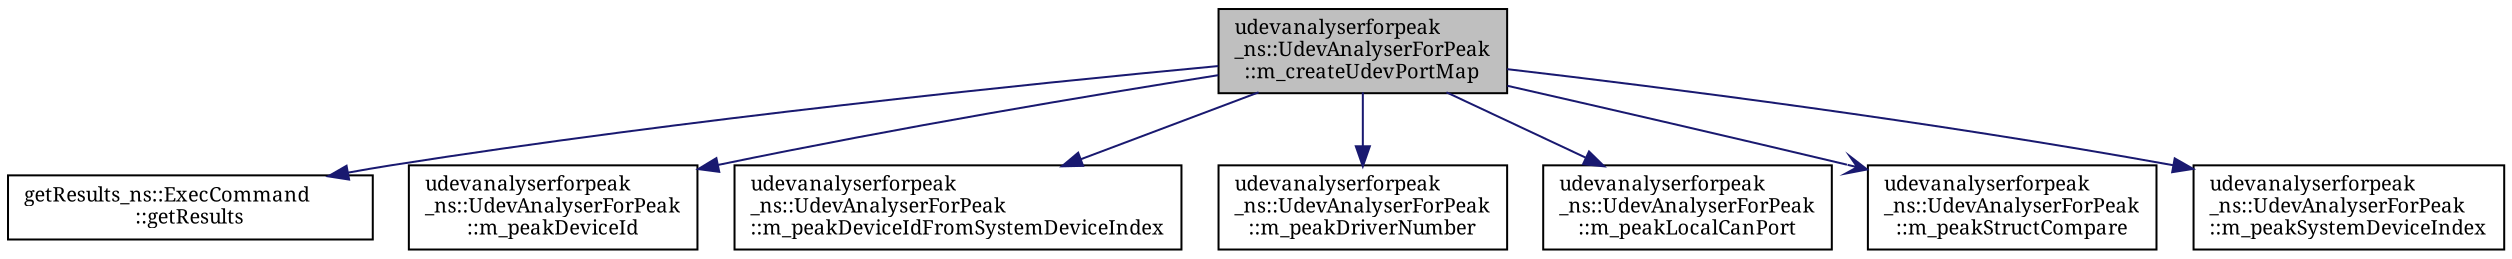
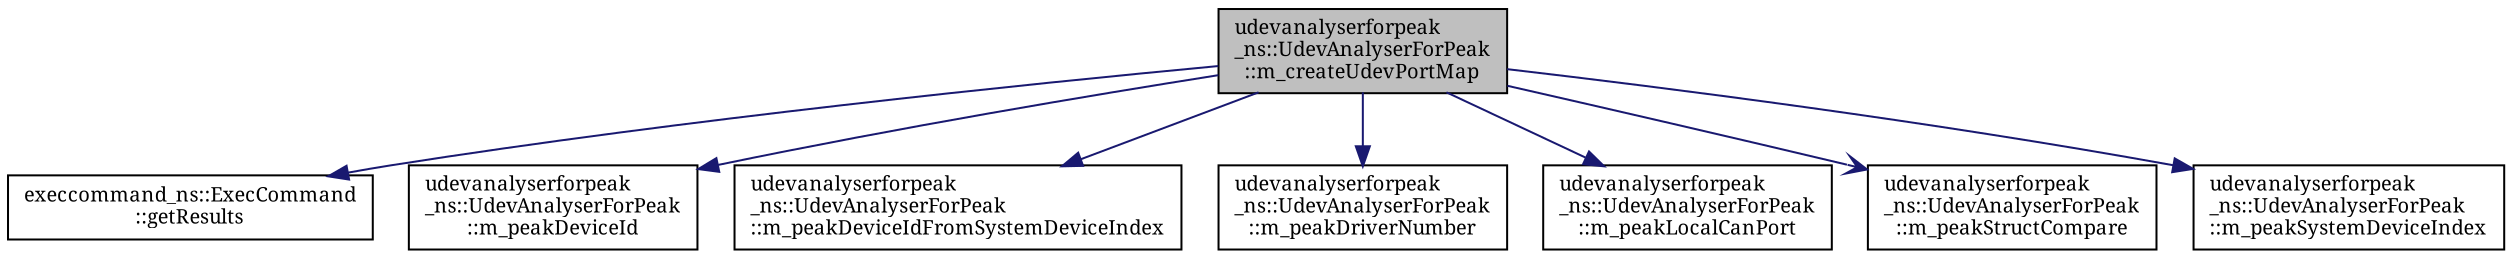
  digraph {
    rankdir=TB
    fontname="Noto Serif"
    node [color=black fillcolor=white fontname="Noto Serif" fontsize=10 shape=record style=filled]
    edge [color=midnightblue fontname="Noto Serif" fontsize=10 labelfontname=Helvetica labelfontsize=10 style=solid arrowhead=normal]
    n1 [fillcolor=grey75 fontcolor=black height=0.2 label="udevanalyserforpeak\l_ns::UdevAnalyserForPeak\l::m_createUdevPortMap" width=0.4]
-   n2 [height=0.2 label="getResults_ns::ExecCommand\l::getResults" width=0.4]
+   n2 [height=0.2 label="execcommand_ns::ExecCommand\l::getResults" width=0.4]
    n3 [height=0.2 label="udevanalyserforpeak\l_ns::UdevAnalyserForPeak\l::m_peakDeviceId" width=0.4]
    n4 [height=0.2 label="udevanalyserforpeak\l_ns::UdevAnalyserForPeak\l::m_peakDeviceIdFromSystemDeviceIndex" width=0.4]
    n5 [height=0.2 label="udevanalyserforpeak\l_ns::UdevAnalyserForPeak\l::m_peakDriverNumber" width=0.4]
    n6 [height=0.2 label="udevanalyserforpeak\l_ns::UdevAnalyserForPeak\l::m_peakLocalCanPort" width=0.4]
    n7 [height=0.2 label="udevanalyserforpeak\l_ns::UdevAnalyserForPeak\l::m_peakStructCompare" width=0.4]
    n8 [height=0.2 label="udevanalyserforpeak\l_ns::UdevAnalyserForPeak\l::m_peakSystemDeviceIndex" width=0.4]
    n1 -> n2
    n1 -> n3
    n1 -> n4
    n1 -> n5
    n1 -> n6
    n1 -> n7 [arrowhead=vee]
    n1 -> n8
  }
